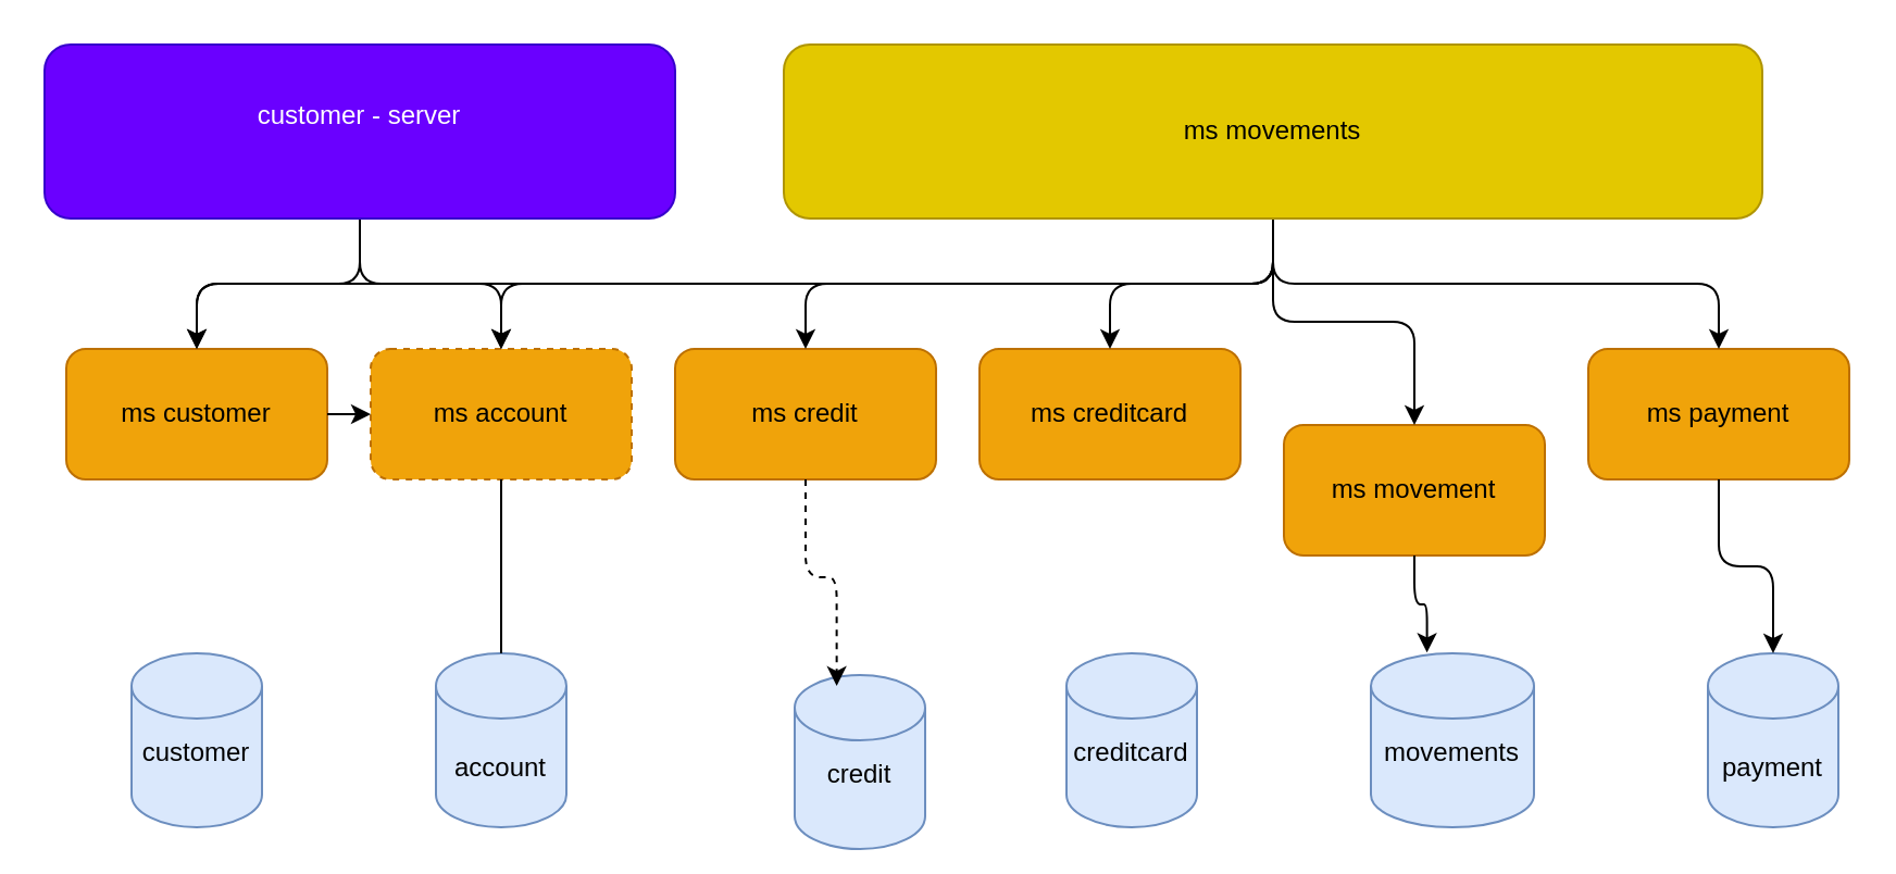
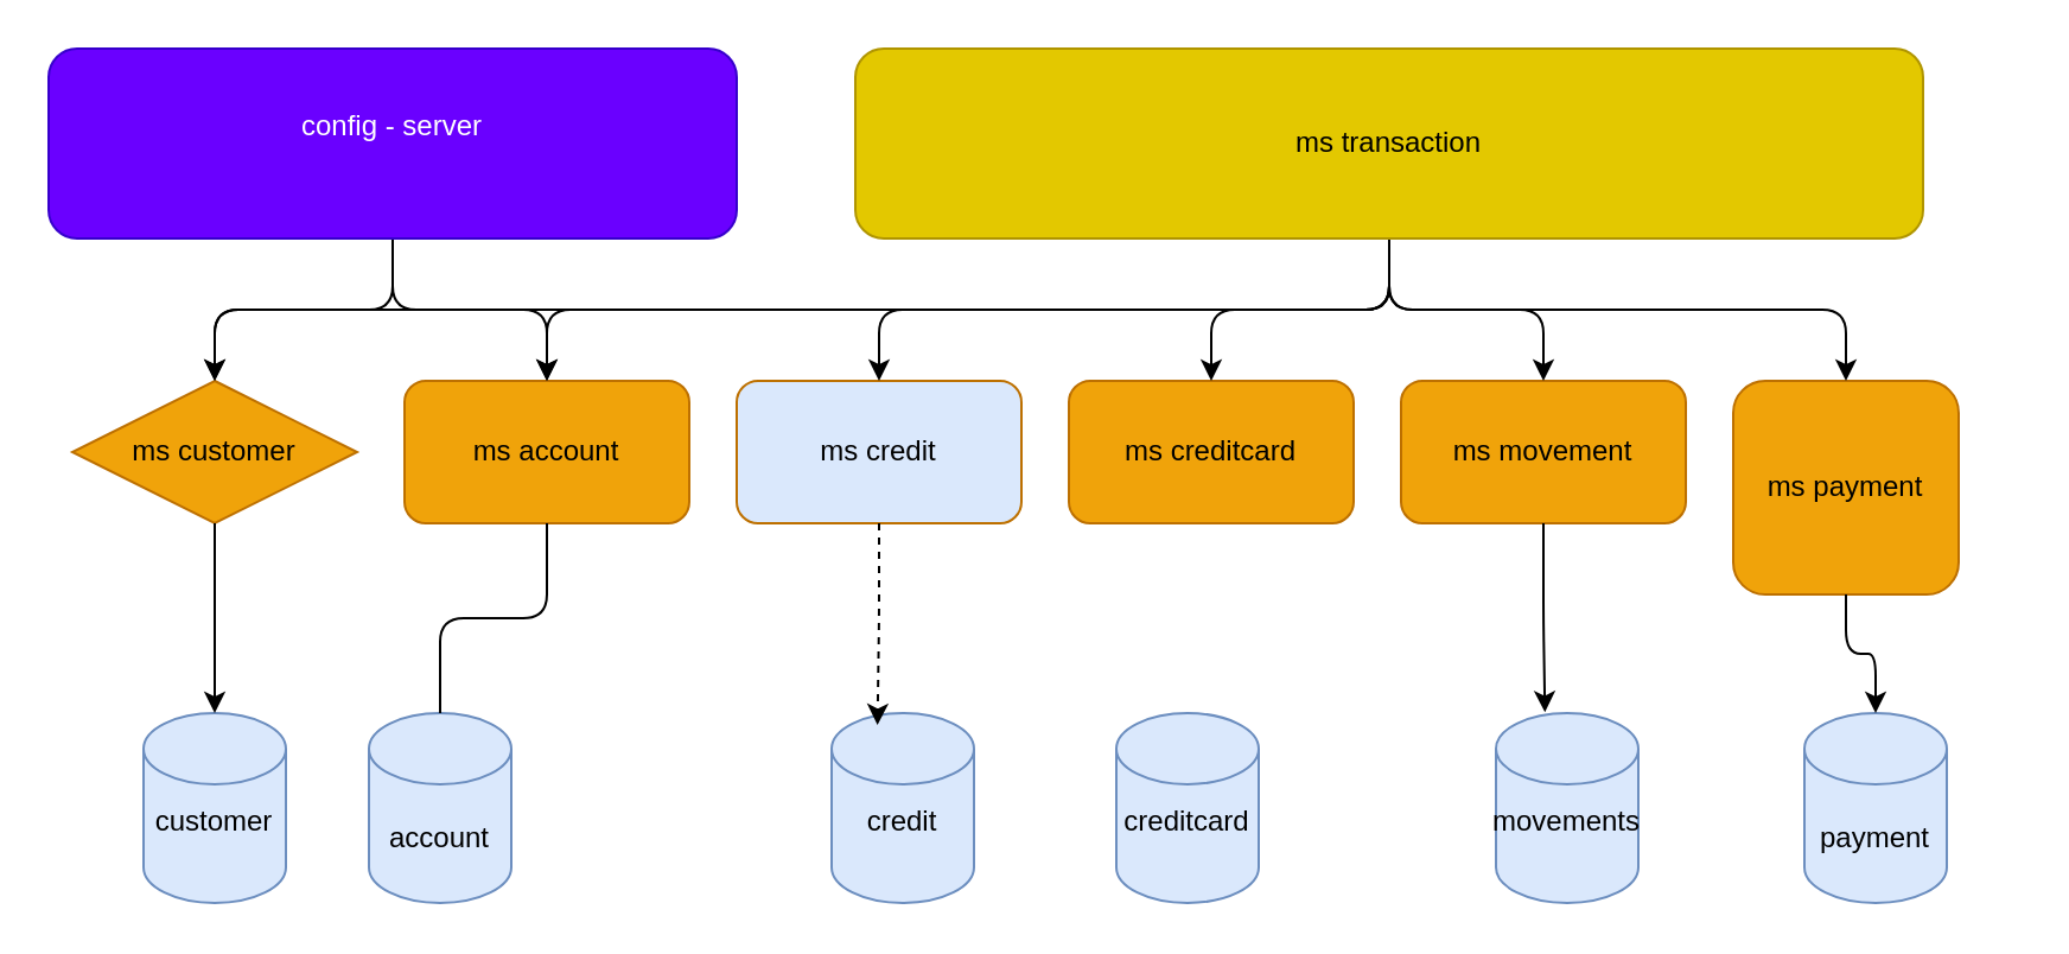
  <mxCell id="0" />
  <mxCell id="1" parent="0" />
  <mxCell id="2" value="customer&lt;div&gt;&lt;br&gt;&lt;/div&gt;" style="shape=cylinder3;whiteSpace=wrap;html=1;boundedLbl=1;backgroundOutline=1;size=15;rounded=1;fillColor=#dae8fc;strokeColor=#6c8ebf;" vertex="1" parent="1"><mxGeometry x="60" y="300" width="60" height="80" as="geometry" /></mxCell>
- <mxCell id="3" value="account" style="shape=cylinder3;whiteSpace=wrap;html=1;boundedLbl=1;backgroundOutline=1;size=15;rounded=1;fillColor=#dae8fc;strokeColor=#6c8ebf;" vertex="1" parent="1"><mxGeometry x="200" y="300" width="60" height="80" as="geometry" /></mxCell>
- <mxCell id="4" value="credit&lt;div&gt;&lt;br&gt;&lt;/div&gt;" style="shape=cylinder3;whiteSpace=wrap;html=1;boundedLbl=1;backgroundOutline=1;size=15;rounded=1;fillColor=#dae8fc;strokeColor=#6c8ebf;" vertex="1" parent="1"><mxGeometry x="365" y="310" width="60" height="80" as="geometry" /></mxCell>
- <mxCell id="5" value="creditcard&lt;div&gt;&lt;br&gt;&lt;/div&gt;" style="shape=cylinder3;whiteSpace=wrap;html=1;boundedLbl=1;backgroundOutline=1;size=15;rounded=1;fillColor=#dae8fc;strokeColor=#6c8ebf;" vertex="1" parent="1"><mxGeometry x="490" y="300" width="60" height="80" as="geometry" /></mxCell>
- <mxCell id="6" value="movements&lt;div&gt;&lt;br&gt;&lt;/div&gt;" style="shape=cylinder3;whiteSpace=wrap;html=1;boundedLbl=1;backgroundOutline=1;size=15;rounded=1;fillColor=#dae8fc;strokeColor=#6c8ebf;" vertex="1" parent="1"><mxGeometry x="630" y="300" width="75" height="80" as="geometry" /></mxCell>
- <mxCell id="7" value="payment" style="shape=cylinder3;whiteSpace=wrap;html=1;boundedLbl=1;backgroundOutline=1;size=15;rounded=1;fillColor=#dae8fc;strokeColor=#6c8ebf;" vertex="1" parent="1"><mxGeometry x="785" y="300" width="60" height="80" as="geometry" /></mxCell>
- <mxCell id="8" value="ms customer" style="rounded=1;whiteSpace=wrap;html=1;fillColor=#f0a30a;fontColor=#000000;strokeColor=#BD7000;" vertex="1" parent="1"><mxGeometry x="30" y="160" width="120" height="60" as="geometry" /></mxCell>
- <mxCell id="9" value="ms account" style="rounded=1;whiteSpace=wrap;html=1;fillColor=#f0a30a;fontColor=#000000;strokeColor=#BD7000;dashed=1;" vertex="1" parent="1"><mxGeometry x="170" y="160" width="120" height="60" as="geometry" /></mxCell>
- <mxCell id="10" value="ms credit" style="rounded=1;whiteSpace=wrap;html=1;fillColor=#f0a30a;fontColor=#000000;strokeColor=#BD7000;" vertex="1" parent="1"><mxGeometry x="310" y="160" width="120" height="60" as="geometry" /></mxCell>
+ <mxCell id="3" value="account" style="shape=cylinder3;whiteSpace=wrap;html=1;boundedLbl=1;backgroundOutline=1;size=15;rounded=1;fillColor=#dae8fc;strokeColor=#6c8ebf;" vertex="1" parent="1"><mxGeometry x="155" y="300" width="60" height="80" as="geometry" /></mxCell>
+ <mxCell id="4" value="credit&lt;div&gt;&lt;br&gt;&lt;/div&gt;" style="shape=cylinder3;whiteSpace=wrap;html=1;boundedLbl=1;backgroundOutline=1;size=15;rounded=1;fillColor=#dae8fc;strokeColor=#6c8ebf;" vertex="1" parent="1"><mxGeometry x="350" y="300" width="60" height="80" as="geometry" /></mxCell>
+ <mxCell id="5" value="creditcard&lt;div&gt;&lt;br&gt;&lt;/div&gt;" style="shape=cylinder3;whiteSpace=wrap;html=1;boundedLbl=1;backgroundOutline=1;size=15;rounded=1;fillColor=#dae8fc;strokeColor=#6c8ebf;" vertex="1" parent="1"><mxGeometry x="470" y="300" width="60" height="80" as="geometry" /></mxCell>
+ <mxCell id="6" value="movements&lt;div&gt;&lt;br&gt;&lt;/div&gt;" style="shape=cylinder3;whiteSpace=wrap;html=1;boundedLbl=1;backgroundOutline=1;size=15;rounded=1;fillColor=#dae8fc;strokeColor=#6c8ebf;" vertex="1" parent="1"><mxGeometry x="630" y="300" width="60" height="80" as="geometry" /></mxCell>
+ <mxCell id="7" value="payment" style="shape=cylinder3;whiteSpace=wrap;html=1;boundedLbl=1;backgroundOutline=1;size=15;rounded=1;fillColor=#dae8fc;strokeColor=#6c8ebf;" vertex="1" parent="1"><mxGeometry x="760" y="300" width="60" height="80" as="geometry" /></mxCell>
+ <mxCell id="8" value="ms customer" style="rhombus;whiteSpace=wrap;html=1;fillColor=#f0a30a;fontColor=#000000;strokeColor=#BD7000;" vertex="1" parent="1"><mxGeometry x="30" y="160" width="120" height="60" as="geometry" /></mxCell>
+ <mxCell id="9" value="ms account" style="rounded=1;whiteSpace=wrap;html=1;fillColor=#f0a30a;fontColor=#000000;strokeColor=#BD7000;" vertex="1" parent="1"><mxGeometry x="170" y="160" width="120" height="60" as="geometry" /></mxCell>
+ <mxCell id="10" value="ms credit" style="rounded=1;whiteSpace=wrap;html=1;fillColor=#dae8fc;fontColor=#000000;strokeColor=#BD7000;" vertex="1" parent="1"><mxGeometry x="310" y="160" width="120" height="60" as="geometry" /></mxCell>
  <mxCell id="11" value="ms creditcard" style="rounded=1;whiteSpace=wrap;html=1;fillColor=#f0a30a;fontColor=#000000;strokeColor=#BD7000;" vertex="1" parent="1"><mxGeometry x="450" y="160" width="120" height="60" as="geometry" /></mxCell>
- <mxCell id="12" value="ms movement" style="rounded=1;whiteSpace=wrap;html=1;fillColor=#f0a30a;fontColor=#000000;strokeColor=#BD7000;" vertex="1" parent="1"><mxGeometry x="590" y="195" width="120" height="60" as="geometry" /></mxCell>
- <mxCell id="13" value="ms payment" style="rounded=1;whiteSpace=wrap;html=1;fillColor=#f0a30a;fontColor=#000000;strokeColor=#BD7000;" vertex="1" parent="1"><mxGeometry x="730" y="160" width="120" height="60" as="geometry" /></mxCell>
+ <mxCell id="12" value="ms movement" style="rounded=1;whiteSpace=wrap;html=1;fillColor=#f0a30a;fontColor=#000000;strokeColor=#BD7000;" vertex="1" parent="1"><mxGeometry x="590" y="160" width="120" height="60" as="geometry" /></mxCell>
+ <mxCell id="13" value="ms payment" style="rounded=1;whiteSpace=wrap;html=1;fillColor=#f0a30a;fontColor=#000000;strokeColor=#BD7000;" vertex="1" parent="1"><mxGeometry x="730" y="160" width="95" height="90" as="geometry" /></mxCell>
  <mxCell id="14" style="edgeStyle=orthogonalEdgeStyle;rounded=1;orthogonalLoop=1;jettySize=auto;html=1;entryX=0.5;entryY=0;entryDx=0;entryDy=0;" edge="1" parent="1" source="20" target="10"><mxGeometry relative="1" as="geometry" /></mxCell>
  <mxCell id="15" style="edgeStyle=orthogonalEdgeStyle;rounded=1;orthogonalLoop=1;jettySize=auto;html=1;entryX=0.5;entryY=0;entryDx=0;entryDy=0;" edge="1" parent="1" source="20" target="11"><mxGeometry relative="1" as="geometry" /></mxCell>
  <mxCell id="16" style="edgeStyle=orthogonalEdgeStyle;rounded=1;orthogonalLoop=1;jettySize=auto;html=1;entryX=0.5;entryY=0;entryDx=0;entryDy=0;" edge="1" parent="1" source="20" target="12"><mxGeometry relative="1" as="geometry" /></mxCell>
  <mxCell id="17" style="edgeStyle=orthogonalEdgeStyle;rounded=1;orthogonalLoop=1;jettySize=auto;html=1;entryX=0.5;entryY=0;entryDx=0;entryDy=0;" edge="1" parent="1" source="20" target="13"><mxGeometry relative="1" as="geometry" /></mxCell>
  <mxCell id="18" style="edgeStyle=orthogonalEdgeStyle;rounded=1;orthogonalLoop=1;jettySize=auto;html=1;entryX=0.5;entryY=0;entryDx=0;entryDy=0;" edge="1" parent="1" source="20" target="9"><mxGeometry relative="1" as="geometry"><Array as="points"><mxPoint x="585" y="130" /><mxPoint x="230" y="130" /></Array></mxGeometry></mxCell>
  <mxCell id="19" style="edgeStyle=orthogonalEdgeStyle;rounded=1;orthogonalLoop=1;jettySize=auto;html=1;" edge="1" parent="1" source="20" target="8"><mxGeometry relative="1" as="geometry"><Array as="points"><mxPoint x="585" y="130" /><mxPoint x="90" y="130" /></Array></mxGeometry></mxCell>
- <mxCell id="20" value="ms movements" style="rounded=1;whiteSpace=wrap;html=1;fillColor=#e3c800;fontColor=#000000;strokeColor=#B09500;" vertex="1" parent="1"><mxGeometry x="360" width="450" height="80" as="geometry" y="20" /></mxCell>
- <mxCell id="21" style="edgeStyle=orthogonalEdgeStyle;rounded=1;orthogonalLoop=1;jettySize=auto;html=1;" edge="1" parent="1" source="8" target="9"><mxGeometry relative="1" as="geometry" /></mxCell>
+ <mxCell id="20" value="ms transaction" style="rounded=1;whiteSpace=wrap;html=1;fillColor=#e3c800;fontColor=#000000;strokeColor=#B09500;" vertex="1" parent="1"><mxGeometry x="360" width="450" height="80" as="geometry" y="20" /></mxCell>
+ <mxCell id="21" style="edgeStyle=orthogonalEdgeStyle;rounded=1;orthogonalLoop=1;jettySize=auto;html=1;entryX=0.5;entryY=0;entryDx=0;entryDy=0;entryPerimeter=0;" edge="1" parent="1" source="8" target="2"><mxGeometry relative="1" as="geometry" /></mxCell>
  <mxCell id="22" style="edgeStyle=orthogonalEdgeStyle;rounded=1;orthogonalLoop=1;jettySize=auto;html=1;entryX=0.5;entryY=0;entryDx=0;entryDy=0;entryPerimeter=0;endArrow=none;" edge="1" parent="1" source="9" target="3"><mxGeometry relative="1" as="geometry" /></mxCell>
  <mxCell id="23" style="edgeStyle=orthogonalEdgeStyle;rounded=1;orthogonalLoop=1;jettySize=auto;html=1;entryX=0.322;entryY=0.063;entryDx=0;entryDy=0;entryPerimeter=0;dashed=1;" edge="1" parent="1" source="10" target="4"><mxGeometry relative="1" as="geometry" /></mxCell>
  <mxCell id="24" style="edgeStyle=orthogonalEdgeStyle;rounded=1;orthogonalLoop=1;jettySize=auto;html=1;entryX=0.344;entryY=-0.004;entryDx=0;entryDy=0;entryPerimeter=0;" edge="1" parent="1" source="12" target="6"><mxGeometry relative="1" as="geometry" /></mxCell>
  <mxCell id="25" style="edgeStyle=orthogonalEdgeStyle;rounded=1;orthogonalLoop=1;jettySize=auto;html=1;entryX=0.5;entryY=0;entryDx=0;entryDy=0;entryPerimeter=0;" edge="1" parent="1" source="13" target="7"><mxGeometry relative="1" as="geometry" /></mxCell>
  <mxCell id="26" style="edgeStyle=orthogonalEdgeStyle;rounded=1;orthogonalLoop=1;jettySize=auto;html=1;entryX=0.5;entryY=0;entryDx=0;entryDy=0;" edge="1" parent="1" source="28" target="8"><mxGeometry relative="1" as="geometry" /></mxCell>
  <mxCell id="27" style="edgeStyle=orthogonalEdgeStyle;rounded=1;orthogonalLoop=1;jettySize=auto;html=1;" edge="1" parent="1" source="28" target="9"><mxGeometry relative="1" as="geometry" /></mxCell>
- <mxCell id="28" value="customer - server&lt;div&gt;&lt;br&gt;&lt;/div&gt;" style="rounded=1;whiteSpace=wrap;html=1;fillColor=#6a00ff;fontColor=#ffffff;strokeColor=#3700CC;" vertex="1" parent="1"><mxGeometry x="20" width="290" height="80" as="geometry" y="20" /></mxCell>
+ <mxCell id="28" value="config - server&lt;div&gt;&lt;br&gt;&lt;/div&gt;" style="rounded=1;whiteSpace=wrap;html=1;fillColor=#6a00ff;fontColor=#ffffff;strokeColor=#3700CC;" vertex="1" parent="1"><mxGeometry x="20" width="290" height="80" as="geometry" y="20" /></mxCell>
